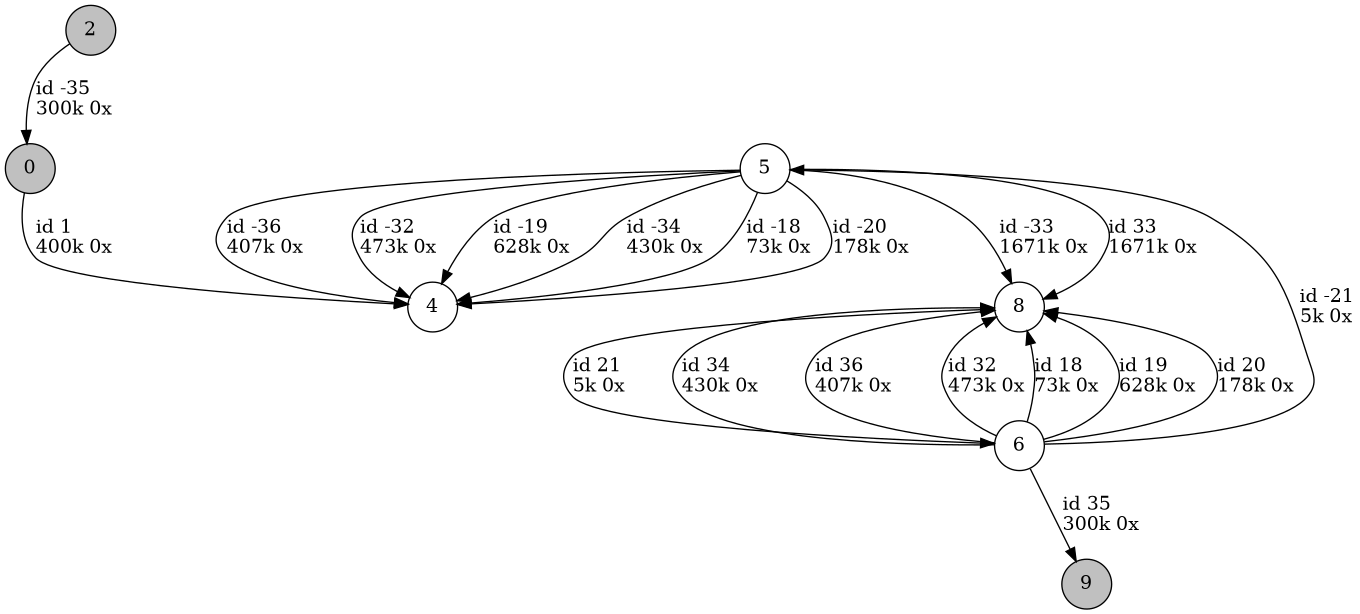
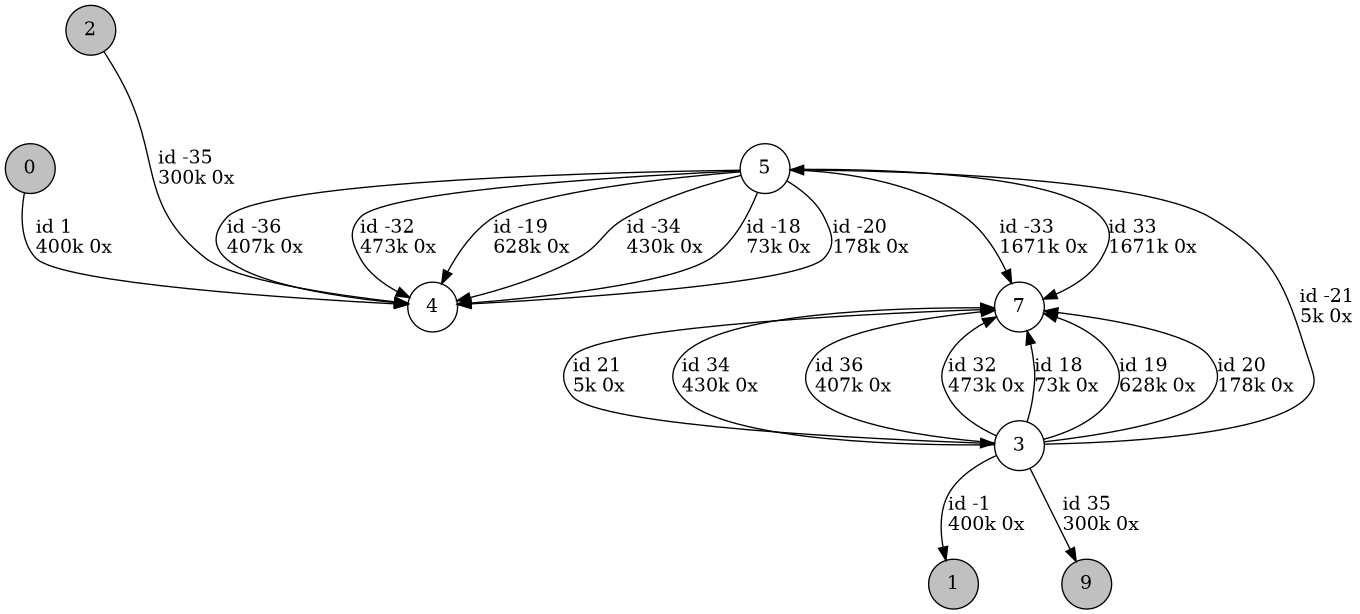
  digraph {
    nodesep=0.5
    node [shape=circle]
    edge [color=black]
    0 [fillcolor=grey height=0.3 style=filled]
    4 [height=0.3]
+   1 [fillcolor=grey height=0.3 style=filled]
    2 [fillcolor=grey height=0.3 style=filled]
    n5 [fillcolor=grey height=0.3 label=9 style=filled]
    5 [height=0.3]
-   7 [height=0.3 label=8]
-   6 [height=0.3]
+   7 [height=0.3]
+   6 [height=0.3 label=3]
    0 -> 4 [label="id 1\l400k 0x"]
-   2 -> 0 [label="id -35\l300k 0x"]
+   2 -> 4 [label="id -35\l300k 0x"]
    5 -> 4 [label="id -36\l407k 0x"]
    5 -> 4 [label="id -32\l473k 0x"]
    5 -> 4 [label="id -19\l628k 0x"]
    5 -> 4 [label="id -34\l430k 0x"]
    5 -> 4 [label="id -18\l73k 0x"]
    5 -> 4 [label="id -20\l178k 0x"]
    5 -> 7 [label="id -33\l1671k 0x"]
    5 -> 7 [label="id 33\l1671k 0x"]
    7 -> 6 [label="id 21\l5k 0x"]
+   6 -> 1 [label="id -1\l400k 0x"]
    6 -> n5 [label="id 35\l300k 0x"]
    6 -> 5 [label="id -21\l5k 0x"]
    6 -> 7 [label="id 34\l430k 0x"]
    6 -> 7 [label="id 36\l407k 0x"]
    6 -> 7 [label="id 32\l473k 0x"]
    6 -> 7 [label="id 18\l73k 0x"]
    6 -> 7 [label="id 19\l628k 0x"]
    6 -> 7 [label="id 20\l178k 0x"]
  }
